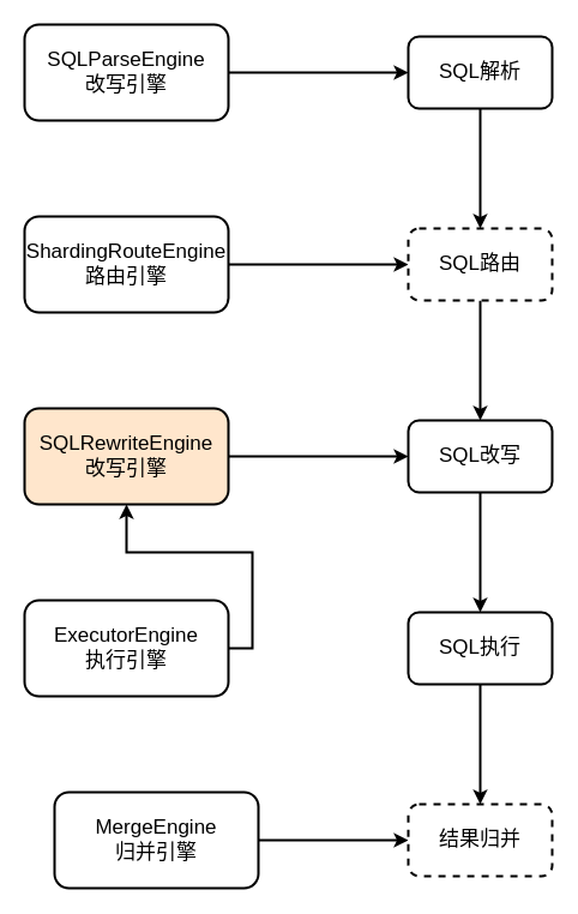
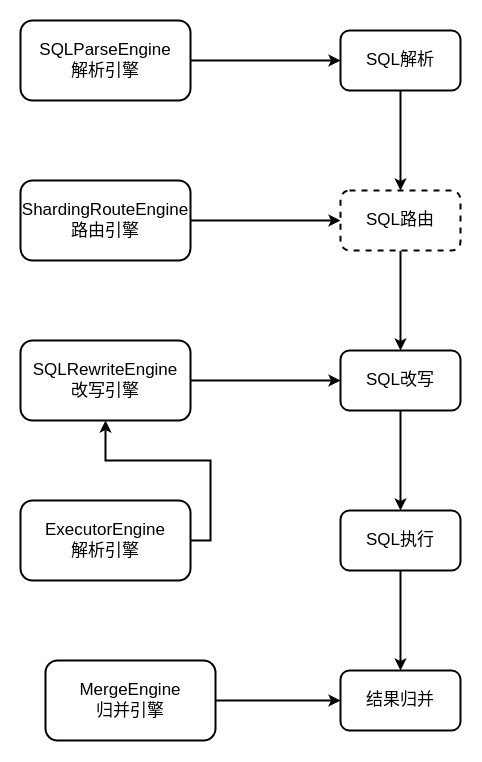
  <mxCell id="0" />
  <mxCell id="1" parent="0" />
  <mxCell id="2" style="edgeStyle=orthogonalEdgeStyle;rounded=0;orthogonalLoop=1;jettySize=auto;html=1;exitX=1;exitY=0.5;exitDx=0;exitDy=0;strokeWidth=2;" edge="1" parent="1" source="3" target="11"><mxGeometry relative="1" as="geometry" /></mxCell>
- <mxCell id="3" value="SQLParseEngine&lt;div style=&quot;font-size: 17px;&quot;&gt;改写引擎&lt;/div&gt;" style="rounded=1;whiteSpace=wrap;html=1;fontSize=17;strokeWidth=2;" vertex="1" parent="1"><mxGeometry x="20" y="20" width="170" height="80" as="geometry" /></mxCell>
+ <mxCell id="3" value="SQLParseEngine&lt;div style=&quot;font-size: 17px;&quot;&gt;解析引擎&lt;/div&gt;" style="rounded=1;whiteSpace=wrap;html=1;fontSize=17;strokeWidth=2;" vertex="1" parent="1"><mxGeometry x="20" y="20" width="170" height="80" as="geometry" /></mxCell>
  <mxCell id="4" style="edgeStyle=orthogonalEdgeStyle;rounded=0;orthogonalLoop=1;jettySize=auto;html=1;exitX=1;exitY=0.5;exitDx=0;exitDy=0;strokeWidth=2;" edge="1" parent="1" source="5" target="13"><mxGeometry relative="1" as="geometry" /></mxCell>
  <mxCell id="5" value="ShardingRouteEngine&lt;div style=&quot;font-size: 17px;&quot;&gt;路由引擎&lt;/div&gt;" style="rounded=1;whiteSpace=wrap;html=1;fontSize=17;strokeWidth=2;" vertex="1" parent="1"><mxGeometry x="20" y="180" width="170" height="80" as="geometry" /></mxCell>
  <mxCell id="6" style="edgeStyle=orthogonalEdgeStyle;rounded=0;orthogonalLoop=1;jettySize=auto;html=1;exitX=1;exitY=0.5;exitDx=0;exitDy=0;entryX=0;entryY=0.5;entryDx=0;entryDy=0;strokeWidth=2;" edge="1" parent="1" source="7" target="15"><mxGeometry relative="1" as="geometry" /></mxCell>
- <mxCell id="7" value="SQLRewriteEngine&lt;div style=&quot;font-size: 17px;&quot;&gt;改写引擎&lt;/div&gt;" style="rounded=1;whiteSpace=wrap;html=1;fontSize=17;strokeWidth=2;fillColor=#ffe6cc;" vertex="1" parent="1"><mxGeometry x="20" y="340" width="170" height="80" as="geometry" /></mxCell>
+ <mxCell id="7" value="SQLRewriteEngine&lt;div style=&quot;font-size: 17px;&quot;&gt;改写引擎&lt;/div&gt;" style="rounded=1;whiteSpace=wrap;html=1;fontSize=17;strokeWidth=2;" vertex="1" parent="1"><mxGeometry x="20" y="340" width="170" height="80" as="geometry" /></mxCell>
  <mxCell id="8" style="edgeStyle=orthogonalEdgeStyle;rounded=0;orthogonalLoop=1;jettySize=auto;html=1;exitX=1;exitY=0.5;exitDx=0;exitDy=0;strokeWidth=2;" edge="1" parent="1" source="9" target="7"><mxGeometry relative="1" as="geometry" /></mxCell>
- <mxCell id="9" value="ExecutorEngine&lt;div style=&quot;font-size: 17px;&quot;&gt;执行引擎&lt;/div&gt;" style="rounded=1;whiteSpace=wrap;html=1;fontSize=17;strokeWidth=2;" vertex="1" parent="1"><mxGeometry x="20" y="500" width="170" height="80" as="geometry" /></mxCell>
+ <mxCell id="9" value="ExecutorEngine&lt;div style=&quot;font-size: 17px;&quot;&gt;解析引擎&lt;/div&gt;" style="rounded=1;whiteSpace=wrap;html=1;fontSize=17;strokeWidth=2;" vertex="1" parent="1"><mxGeometry x="20" y="500" width="170" height="80" as="geometry" /></mxCell>
  <mxCell id="10" style="edgeStyle=orthogonalEdgeStyle;rounded=0;orthogonalLoop=1;jettySize=auto;html=1;exitX=0.5;exitY=1;exitDx=0;exitDy=0;strokeWidth=2;" edge="1" parent="1" source="11" target="13"><mxGeometry relative="1" as="geometry" /></mxCell>
  <mxCell id="11" value="SQL解析" style="rounded=1;whiteSpace=wrap;html=1;fontSize=17;strokeWidth=2;" vertex="1" parent="1"><mxGeometry x="340" y="30" width="120" height="60" as="geometry" /></mxCell>
  <mxCell id="12" style="edgeStyle=orthogonalEdgeStyle;rounded=0;orthogonalLoop=1;jettySize=auto;html=1;exitX=0.5;exitY=1;exitDx=0;exitDy=0;strokeWidth=2;" edge="1" parent="1" source="13" target="15"><mxGeometry relative="1" as="geometry" /></mxCell>
  <mxCell id="13" value="SQL路由" style="rounded=1;whiteSpace=wrap;html=1;fontSize=17;strokeWidth=2;dashed=1;" vertex="1" parent="1"><mxGeometry x="340" y="190" width="120" height="60" as="geometry" /></mxCell>
  <mxCell id="14" style="edgeStyle=orthogonalEdgeStyle;rounded=0;orthogonalLoop=1;jettySize=auto;html=1;exitX=0.5;exitY=1;exitDx=0;exitDy=0;entryX=0.5;entryY=0;entryDx=0;entryDy=0;strokeWidth=2;" edge="1" parent="1" source="15" target="17"><mxGeometry relative="1" as="geometry" /></mxCell>
  <mxCell id="15" value="SQL改写" style="rounded=1;whiteSpace=wrap;html=1;fontSize=17;strokeWidth=2;" vertex="1" parent="1"><mxGeometry x="340" y="350" width="120" height="60" as="geometry" /></mxCell>
  <mxCell id="16" style="edgeStyle=orthogonalEdgeStyle;rounded=0;orthogonalLoop=1;jettySize=auto;html=1;exitX=0.5;exitY=1;exitDx=0;exitDy=0;entryX=0.5;entryY=0;entryDx=0;entryDy=0;strokeWidth=2;" edge="1" parent="1" source="17" target="20"><mxGeometry relative="1" as="geometry" /></mxCell>
  <mxCell id="17" value="SQL执行" style="rounded=1;whiteSpace=wrap;html=1;fontSize=17;strokeWidth=2;" vertex="1" parent="1"><mxGeometry x="340" y="510" width="120" height="60" as="geometry" /></mxCell>
  <mxCell id="18" style="edgeStyle=orthogonalEdgeStyle;rounded=0;orthogonalLoop=1;jettySize=auto;html=1;exitX=1;exitY=0.5;exitDx=0;exitDy=0;entryX=0;entryY=0.5;entryDx=0;entryDy=0;strokeWidth=2;" edge="1" parent="1" source="19" target="20"><mxGeometry relative="1" as="geometry" /></mxCell>
  <mxCell id="19" value="MergeEngine&lt;div style=&quot;font-size: 17px;&quot;&gt;归并引擎&lt;/div&gt;" style="rounded=1;whiteSpace=wrap;html=1;fontSize=17;strokeWidth=2;" vertex="1" parent="1"><mxGeometry x="45" y="660" width="170" height="80" as="geometry" /></mxCell>
- <mxCell id="20" value="结果归并" style="rounded=1;whiteSpace=wrap;html=1;fontSize=17;strokeWidth=2;dashed=1;" vertex="1" parent="1"><mxGeometry x="340" y="670" width="120" height="60" as="geometry" /></mxCell>
+ <mxCell id="20" value="结果归并" style="rounded=1;whiteSpace=wrap;html=1;fontSize=17;strokeWidth=2;" vertex="1" parent="1"><mxGeometry x="340" y="670" width="120" height="60" as="geometry" /></mxCell>
